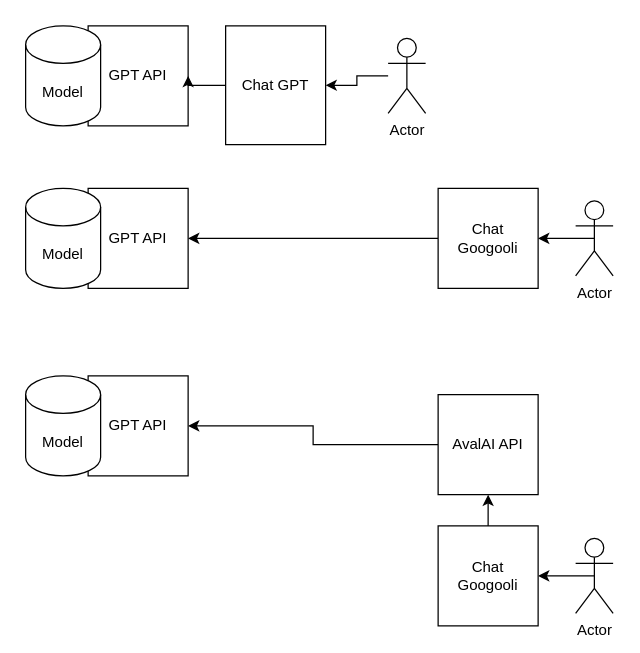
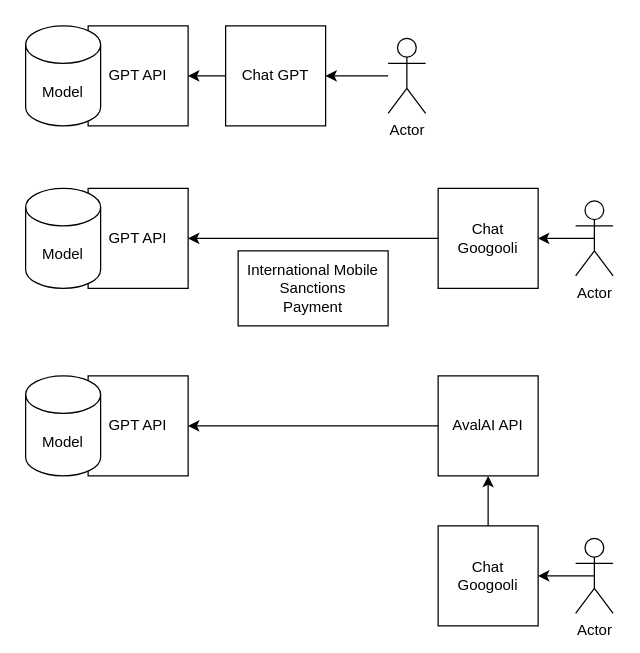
  <mxCell id="0" />
  <mxCell id="1" parent="0" />
  <mxCell id="2" value="GPT API" style="whiteSpace=wrap;html=1;aspect=fixed;" vertex="1" parent="1"><mxGeometry x="70" y="20" width="80" height="80" as="geometry" /></mxCell>
  <mxCell id="3" style="edgeStyle=orthogonalEdgeStyle;rounded=0;orthogonalLoop=1;jettySize=auto;html=1;exitX=0;exitY=0.5;exitDx=0;exitDy=0;entryX=1;entryY=0.5;entryDx=0;entryDy=0;" edge="1" parent="1" source="4" target="2"><mxGeometry relative="1" as="geometry" /></mxCell>
- <mxCell id="4" value="Chat GPT" style="whiteSpace=wrap;html=1;aspect=fixed;" vertex="1" parent="1"><mxGeometry x="180" y="20" width="80" height="95" as="geometry" /></mxCell>
+ <mxCell id="4" value="Chat GPT" style="whiteSpace=wrap;html=1;aspect=fixed;" vertex="1" parent="1"><mxGeometry x="180" y="20" width="80" height="80" as="geometry" /></mxCell>
  <mxCell id="5" style="edgeStyle=orthogonalEdgeStyle;rounded=0;orthogonalLoop=1;jettySize=auto;html=1;entryX=1;entryY=0.5;entryDx=0;entryDy=0;" edge="1" parent="1" source="6" target="4"><mxGeometry relative="1" as="geometry" /></mxCell>
  <mxCell id="6" value="Actor" style="shape=umlActor;verticalLabelPosition=bottom;verticalAlign=top;html=1;outlineConnect=0;" vertex="1" parent="1"><mxGeometry x="310" y="30" width="30" height="60" as="geometry" /></mxCell>
  <mxCell id="7" value="GPT API" style="whiteSpace=wrap;html=1;aspect=fixed;" vertex="1" parent="1"><mxGeometry x="70" y="150" width="80" height="80" as="geometry" /></mxCell>
  <mxCell id="8" style="edgeStyle=orthogonalEdgeStyle;rounded=0;orthogonalLoop=1;jettySize=auto;html=1;exitX=0;exitY=0.5;exitDx=0;exitDy=0;entryX=1;entryY=0.5;entryDx=0;entryDy=0;" edge="1" parent="1" source="9" target="7"><mxGeometry relative="1" as="geometry" /></mxCell>
  <mxCell id="9" value="Chat&lt;div&gt;Googooli&lt;/div&gt;" style="whiteSpace=wrap;html=1;aspect=fixed;" vertex="1" parent="1"><mxGeometry x="350" y="150" width="80" height="80" as="geometry" /></mxCell>
  <mxCell id="10" style="edgeStyle=orthogonalEdgeStyle;rounded=0;orthogonalLoop=1;jettySize=auto;html=1;exitX=0.5;exitY=0.5;exitDx=0;exitDy=0;exitPerimeter=0;entryX=1;entryY=0.5;entryDx=0;entryDy=0;" edge="1" parent="1" source="11" target="9"><mxGeometry relative="1" as="geometry" /></mxCell>
  <mxCell id="11" value="Actor" style="shape=umlActor;verticalLabelPosition=bottom;verticalAlign=top;html=1;outlineConnect=0;" vertex="1" parent="1"><mxGeometry x="460" y="160" width="30" height="60" as="geometry" /></mxCell>
+ <mxCell id="12" value="International Mobile&lt;div&gt;Sanctions&lt;/div&gt;&lt;div&gt;Payment&lt;/div&gt;" style="rounded=0;whiteSpace=wrap;html=1;" vertex="1" parent="1"><mxGeometry x="190" y="200" width="120" height="60" as="geometry" /></mxCell>
  <mxCell id="13" value="GPT API" style="whiteSpace=wrap;html=1;aspect=fixed;" vertex="1" parent="1"><mxGeometry x="70" y="300" width="80" height="80" as="geometry" /></mxCell>
  <mxCell id="14" style="edgeStyle=orthogonalEdgeStyle;rounded=0;orthogonalLoop=1;jettySize=auto;html=1;exitX=0.5;exitY=0;exitDx=0;exitDy=0;entryX=0.5;entryY=1;entryDx=0;entryDy=0;" edge="1" parent="1" source="15" target="19"><mxGeometry relative="1" as="geometry" /></mxCell>
  <mxCell id="15" value="Chat&lt;div&gt;Googooli&lt;/div&gt;" style="whiteSpace=wrap;html=1;aspect=fixed;" vertex="1" parent="1"><mxGeometry x="350" y="420" width="80" height="80" as="geometry" /></mxCell>
  <mxCell id="16" style="edgeStyle=orthogonalEdgeStyle;rounded=0;orthogonalLoop=1;jettySize=auto;html=1;exitX=0.5;exitY=0.5;exitDx=0;exitDy=0;exitPerimeter=0;entryX=1;entryY=0.5;entryDx=0;entryDy=0;" edge="1" parent="1" source="17" target="15"><mxGeometry relative="1" as="geometry" /></mxCell>
  <mxCell id="17" value="Actor" style="shape=umlActor;verticalLabelPosition=bottom;verticalAlign=top;html=1;outlineConnect=0;" vertex="1" parent="1"><mxGeometry x="460" y="430" width="30" height="60" as="geometry" /></mxCell>
  <mxCell id="18" style="edgeStyle=orthogonalEdgeStyle;rounded=0;orthogonalLoop=1;jettySize=auto;html=1;exitX=0;exitY=0.5;exitDx=0;exitDy=0;entryX=1;entryY=0.5;entryDx=0;entryDy=0;" edge="1" parent="1" source="19" target="13"><mxGeometry relative="1" as="geometry" /></mxCell>
- <mxCell id="19" value="AvalAI API" style="whiteSpace=wrap;html=1;aspect=fixed;" vertex="1" parent="1"><mxGeometry x="350" y="315" width="80" height="80" as="geometry" /></mxCell>
+ <mxCell id="19" value="AvalAI API" style="whiteSpace=wrap;html=1;aspect=fixed;" vertex="1" parent="1"><mxGeometry x="350" y="300" width="80" height="80" as="geometry" /></mxCell>
  <mxCell id="20" value="Model" style="shape=cylinder3;whiteSpace=wrap;html=1;boundedLbl=1;backgroundOutline=1;size=15;" vertex="1" parent="1"><mxGeometry x="20" y="20" width="60" height="80" as="geometry" /></mxCell>
  <mxCell id="21" value="Model" style="shape=cylinder3;whiteSpace=wrap;html=1;boundedLbl=1;backgroundOutline=1;size=15;" vertex="1" parent="1"><mxGeometry x="20" y="150" width="60" height="80" as="geometry" /></mxCell>
  <mxCell id="22" value="Model" style="shape=cylinder3;whiteSpace=wrap;html=1;boundedLbl=1;backgroundOutline=1;size=15;" vertex="1" parent="1"><mxGeometry x="20" y="300" width="60" height="80" as="geometry" /></mxCell>
